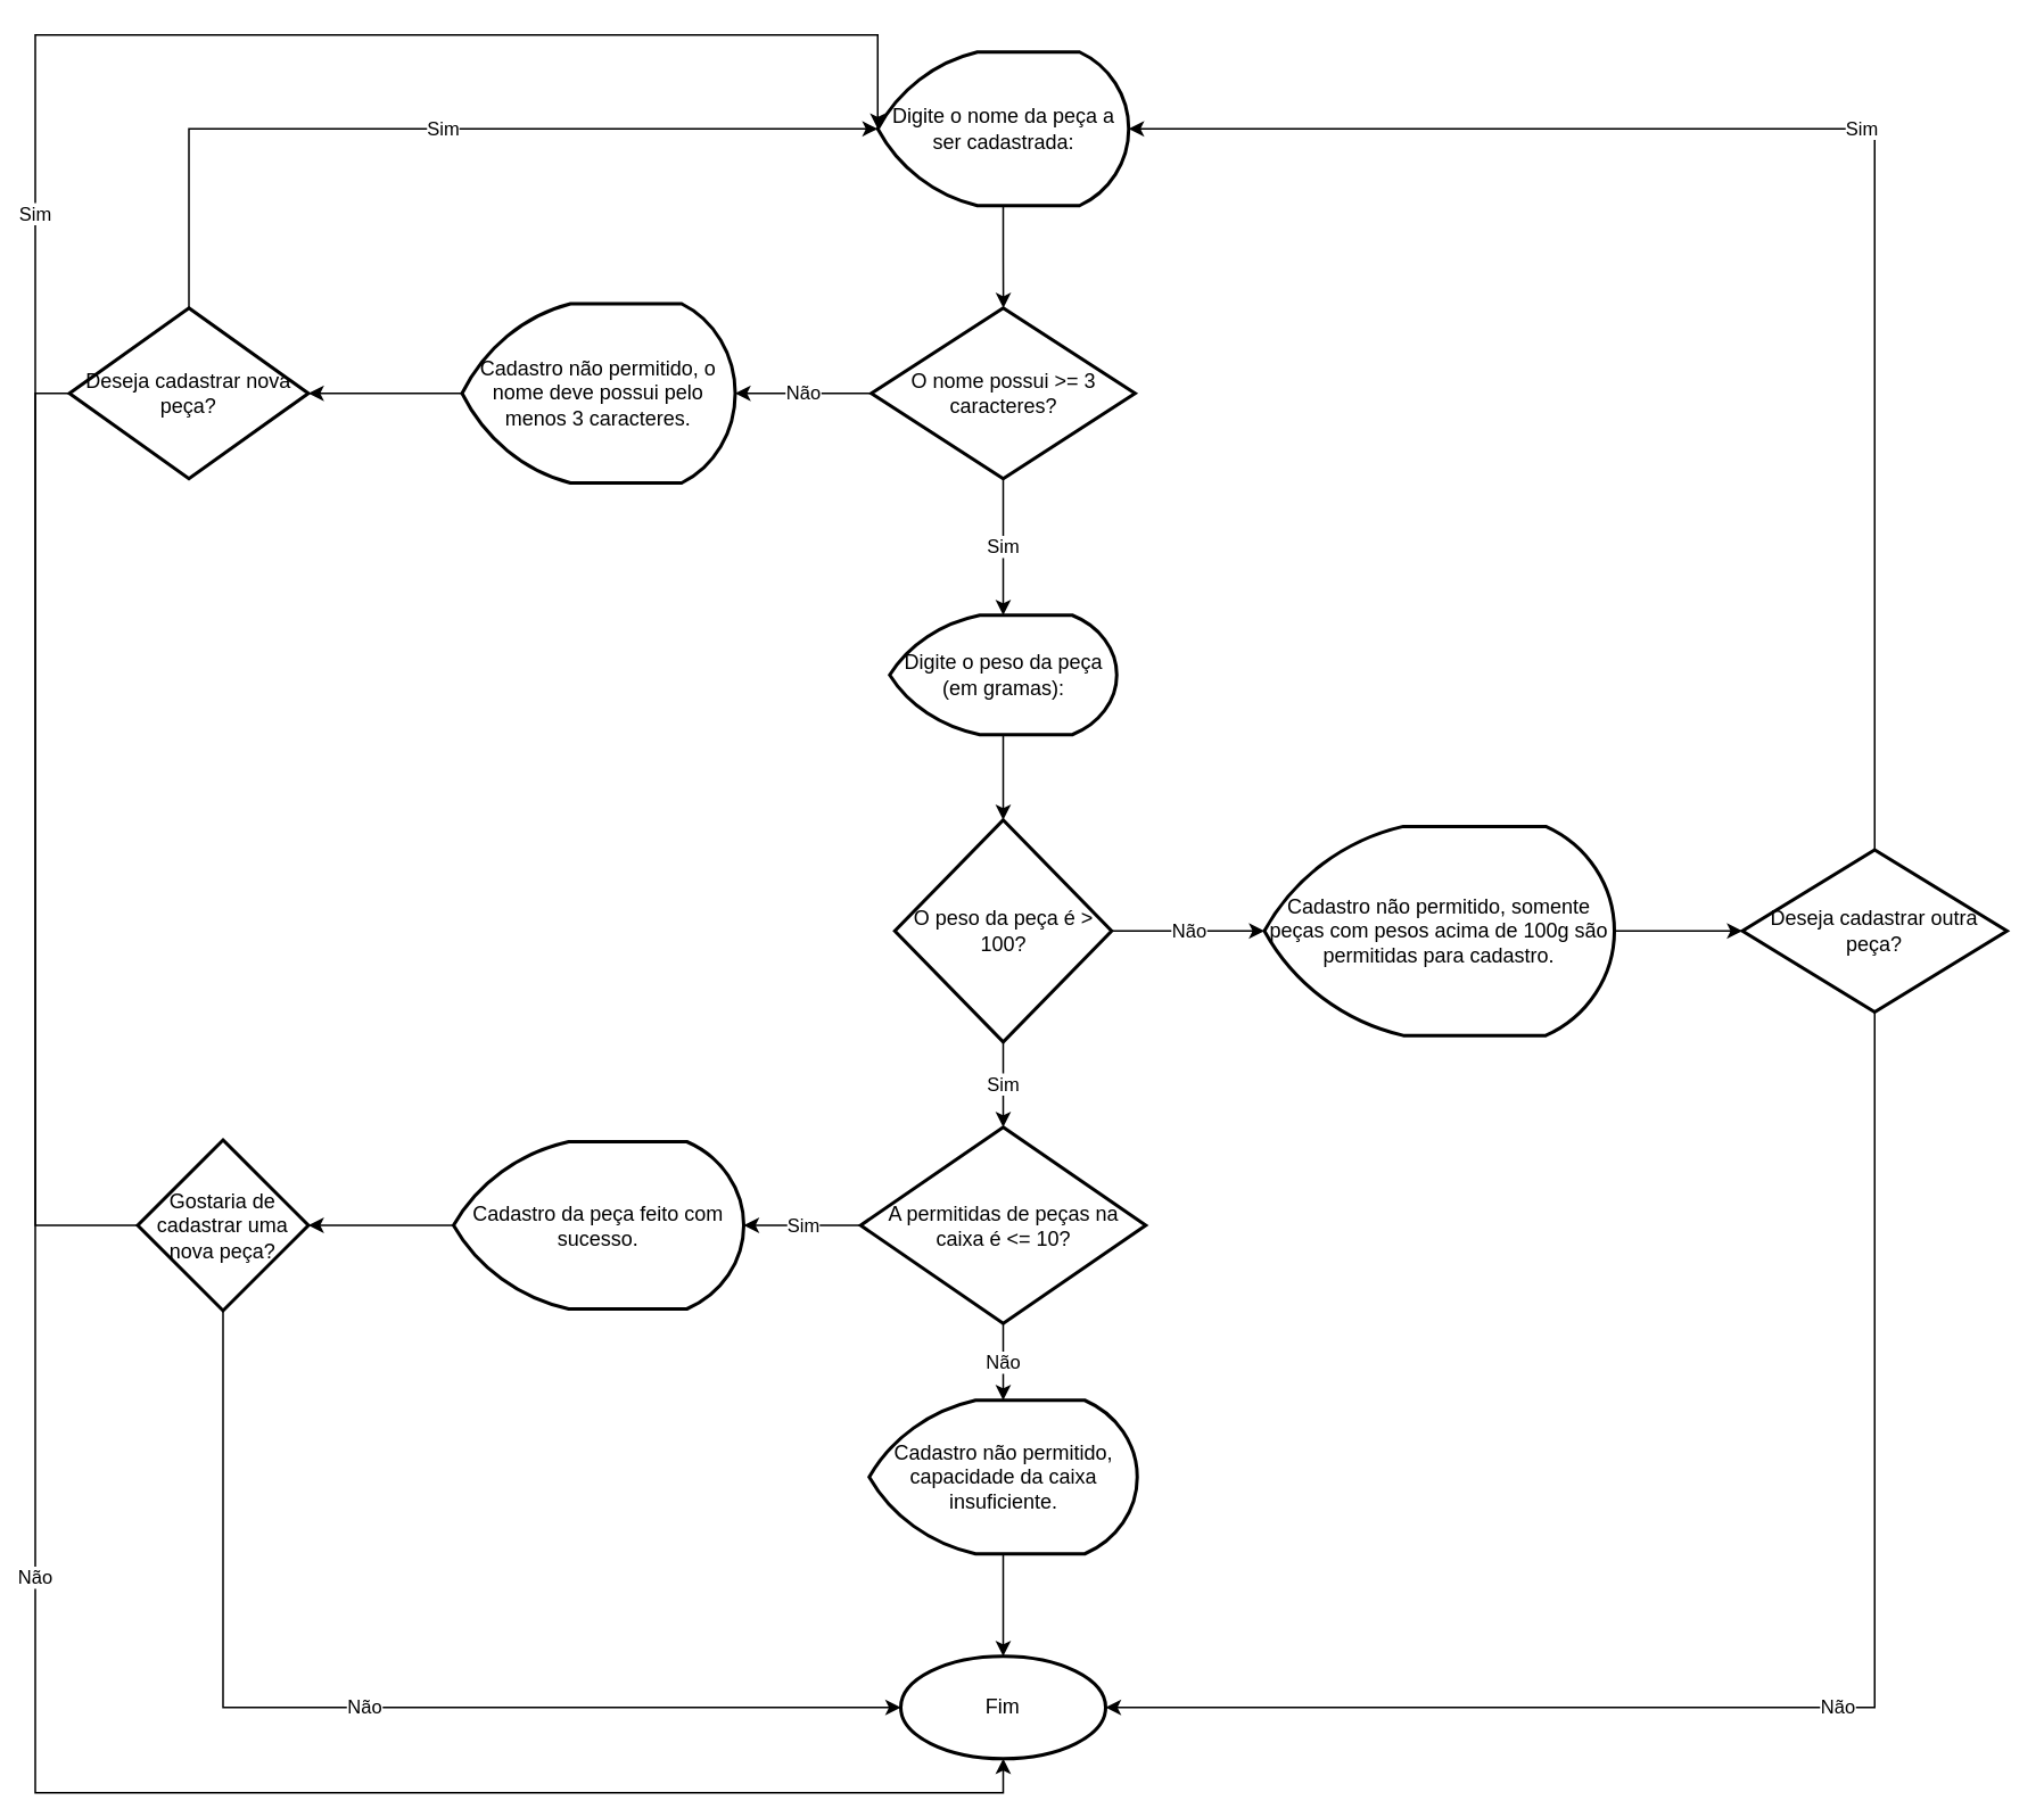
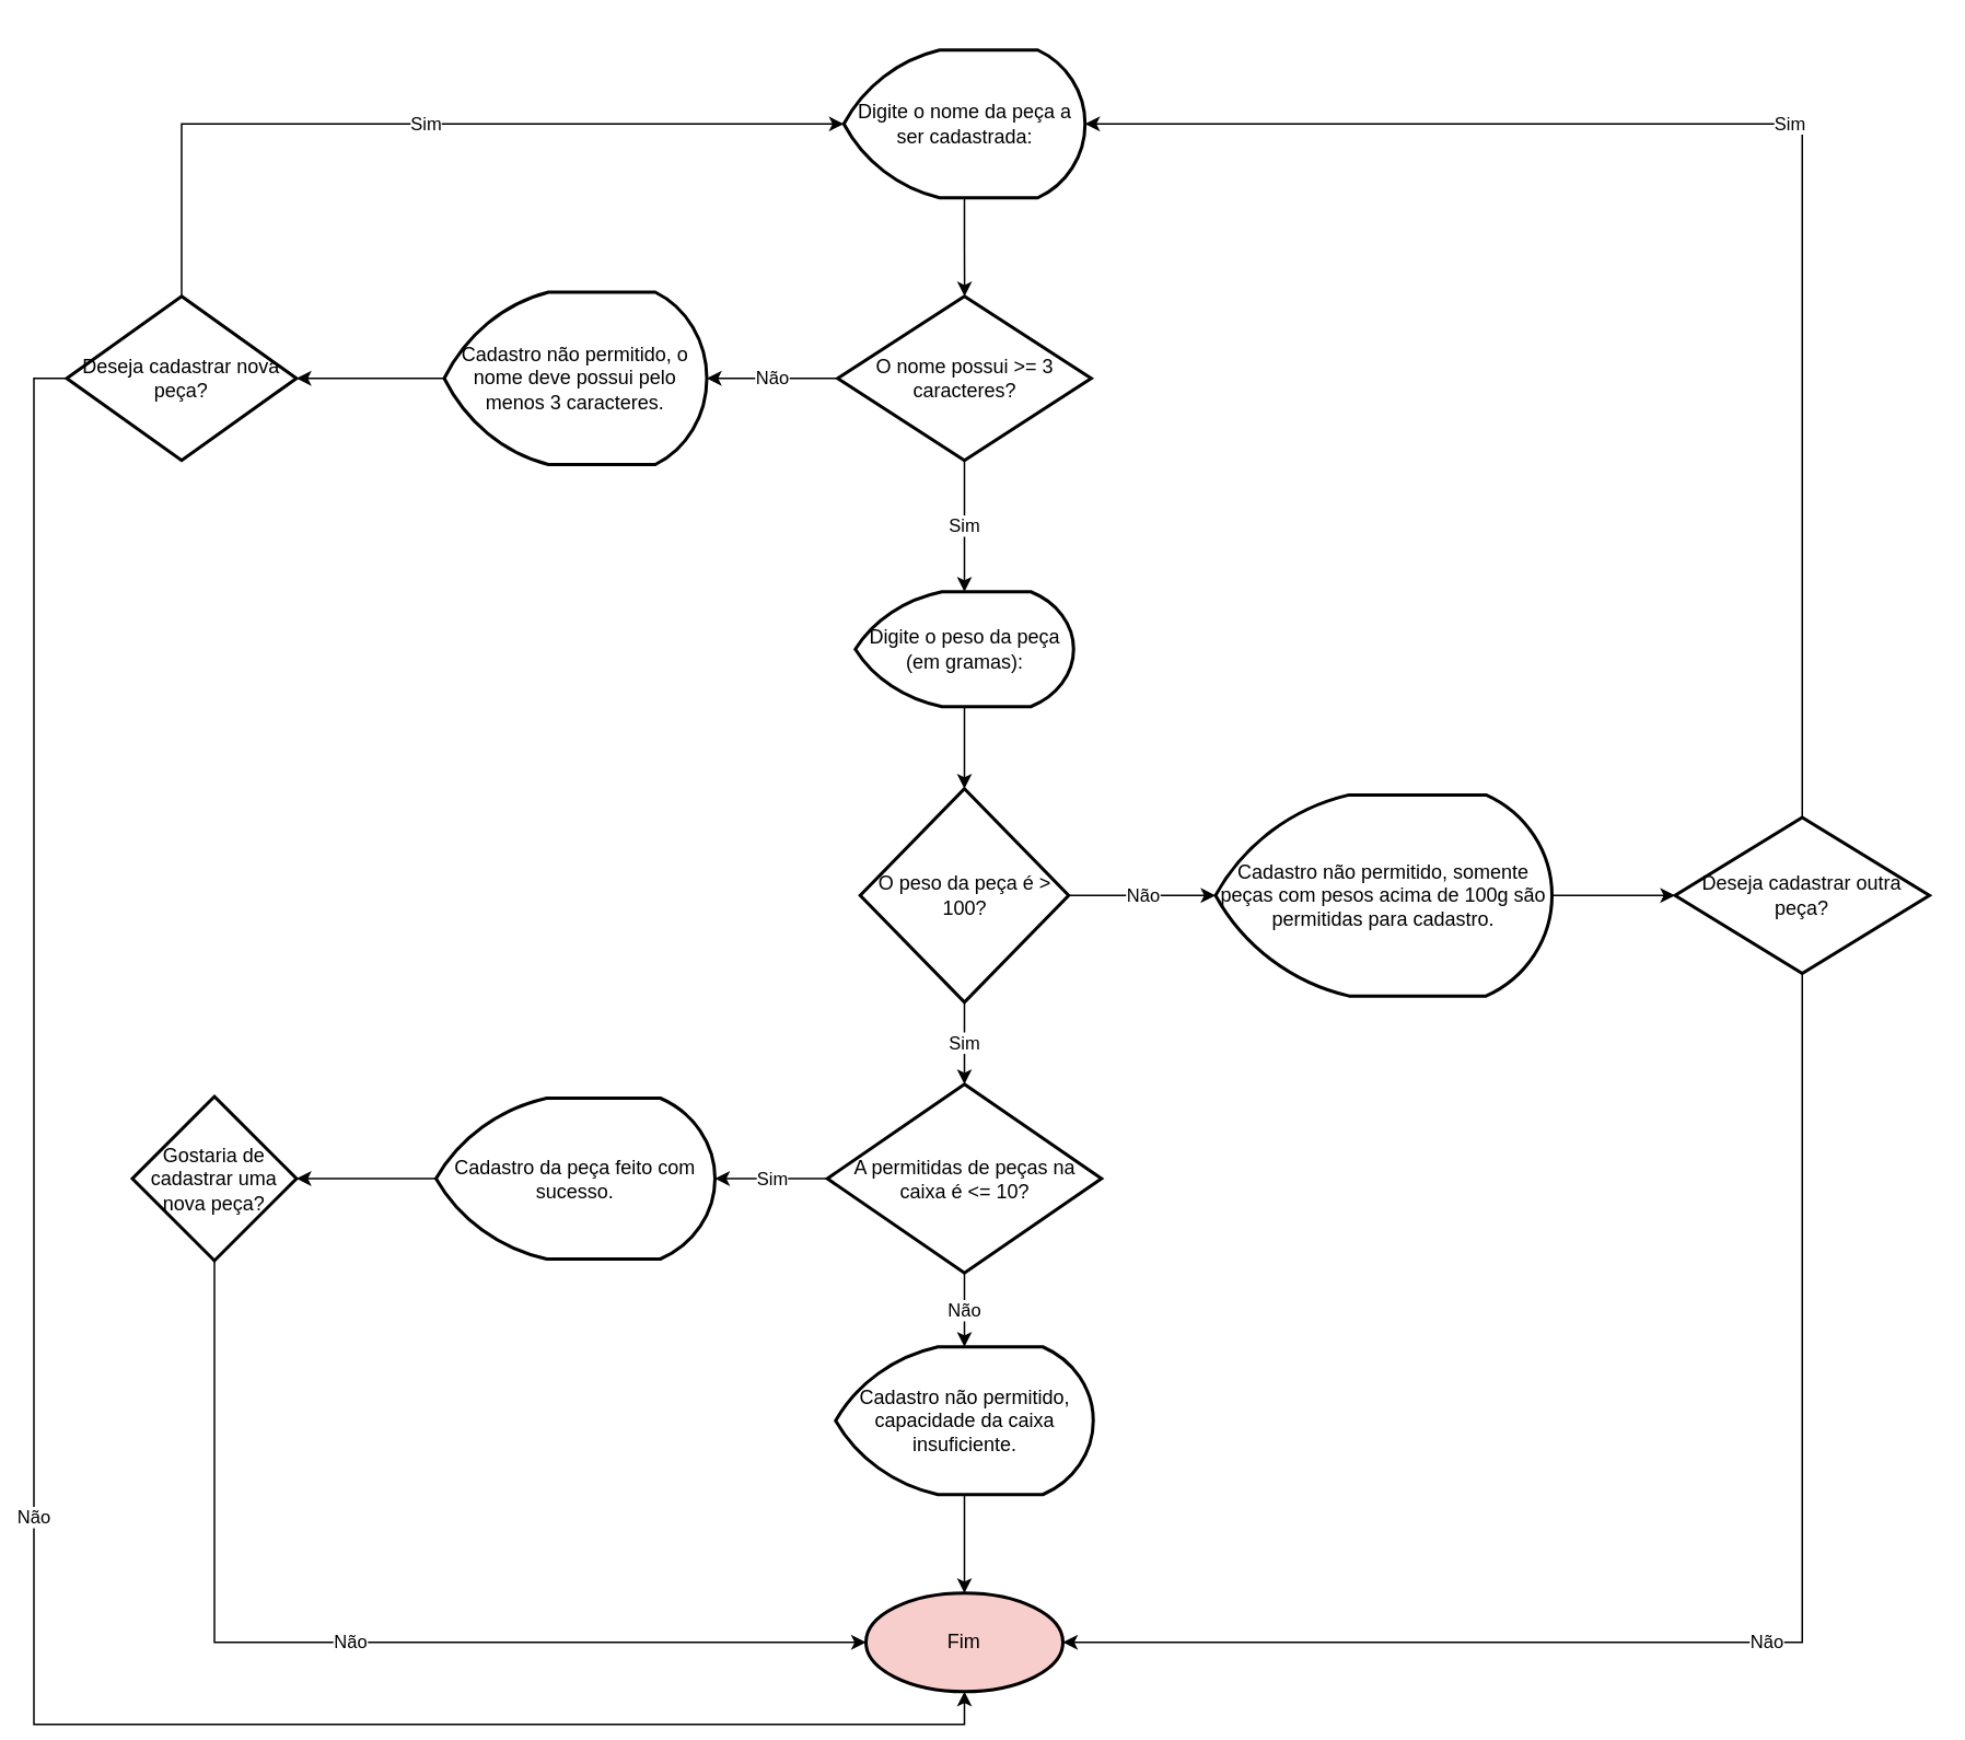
  <mxCell id="0" />
  <mxCell id="1" parent="0" />
  <mxCell id="2" value="" style="edgeStyle=orthogonalEdgeStyle;rounded=0;orthogonalLoop=1;jettySize=auto;html=1;" edge="1" parent="1" source="3" target="6"><mxGeometry relative="1" as="geometry" /></mxCell>
  <mxCell id="3" value="Digite o nome da peça a ser cadastrada:" style="strokeWidth=2;html=1;shape=mxgraph.flowchart.display;whiteSpace=wrap;" vertex="1" parent="1"><mxGeometry x="513.5" y="30" width="147" height="90" as="geometry" /></mxCell>
  <mxCell id="4" value="Não" style="edgeStyle=orthogonalEdgeStyle;rounded=0;orthogonalLoop=1;jettySize=auto;html=1;exitX=0;exitY=0.5;exitDx=0;exitDy=0;" edge="1" parent="1" source="6" target="8"><mxGeometry relative="1" as="geometry" /></mxCell>
  <mxCell id="5" value="Sim" style="edgeStyle=orthogonalEdgeStyle;rounded=0;orthogonalLoop=1;jettySize=auto;html=1;exitX=0.5;exitY=1;exitDx=0;exitDy=0;entryX=0.5;entryY=0;entryDx=0;entryDy=0;entryPerimeter=0;" edge="1" parent="1" source="6" target="13"><mxGeometry relative="1" as="geometry" /></mxCell>
  <mxCell id="6" value="O nome possui &amp;gt;= 3 caracteres?" style="rhombus;whiteSpace=wrap;html=1;strokeWidth=2;" vertex="1" parent="1"><mxGeometry x="509.75" y="180" width="154.5" height="100" as="geometry" /></mxCell>
  <mxCell id="7" value="" style="edgeStyle=orthogonalEdgeStyle;rounded=0;orthogonalLoop=1;jettySize=auto;html=1;" edge="1" parent="1" source="8" target="11"><mxGeometry relative="1" as="geometry" /></mxCell>
  <mxCell id="8" value="Cadastro não permitido, o nome deve possui pelo menos 3 caracteres." style="strokeWidth=2;html=1;shape=mxgraph.flowchart.display;whiteSpace=wrap;" vertex="1" parent="1"><mxGeometry x="270" y="177.5" width="160" height="105" as="geometry" /></mxCell>
  <mxCell id="9" value="Sim" style="edgeStyle=orthogonalEdgeStyle;rounded=0;orthogonalLoop=1;jettySize=auto;html=1;exitX=0.5;exitY=0;exitDx=0;exitDy=0;entryX=0;entryY=0.5;entryDx=0;entryDy=0;entryPerimeter=0;" edge="1" parent="1" source="11" target="3"><mxGeometry relative="1" as="geometry" /></mxCell>
  <mxCell id="10" value="Não" style="edgeStyle=orthogonalEdgeStyle;rounded=0;orthogonalLoop=1;jettySize=auto;html=1;exitX=0;exitY=0.5;exitDx=0;exitDy=0;entryX=0.5;entryY=1;entryDx=0;entryDy=0;" edge="1" parent="1" source="11" target="32"><mxGeometry relative="1" as="geometry" /></mxCell>
  <mxCell id="11" value="Deseja cadastrar nova peça?" style="rhombus;whiteSpace=wrap;html=1;strokeWidth=2;" vertex="1" parent="1"><mxGeometry x="40" y="180" width="140" height="100" as="geometry" /></mxCell>
  <mxCell id="12" value="" style="edgeStyle=orthogonalEdgeStyle;rounded=0;orthogonalLoop=1;jettySize=auto;html=1;" edge="1" parent="1" source="13" target="16"><mxGeometry relative="1" as="geometry" /></mxCell>
  <mxCell id="13" value="Digite o peso da peça (em gramas):" style="strokeWidth=2;html=1;shape=mxgraph.flowchart.display;whiteSpace=wrap;" vertex="1" parent="1"><mxGeometry x="520.5" y="360" width="133" height="70" as="geometry" /></mxCell>
  <mxCell id="14" value="Sim" style="edgeStyle=orthogonalEdgeStyle;rounded=0;orthogonalLoop=1;jettySize=auto;html=1;" edge="1" parent="1" source="16" target="24"><mxGeometry relative="1" as="geometry" /></mxCell>
  <mxCell id="15" value="Não" style="edgeStyle=orthogonalEdgeStyle;rounded=0;orthogonalLoop=1;jettySize=auto;html=1;exitX=1;exitY=0.5;exitDx=0;exitDy=0;entryX=0;entryY=0.5;entryDx=0;entryDy=0;entryPerimeter=0;" edge="1" parent="1" source="16" target="18"><mxGeometry relative="1" as="geometry" /></mxCell>
  <mxCell id="16" value="O peso da peça é &amp;gt; 100?" style="rhombus;whiteSpace=wrap;html=1;strokeWidth=2;" vertex="1" parent="1"><mxGeometry x="523.5" y="480" width="127" height="130" as="geometry" /></mxCell>
  <mxCell id="17" style="edgeStyle=orthogonalEdgeStyle;rounded=0;orthogonalLoop=1;jettySize=auto;html=1;exitX=1;exitY=0.5;exitDx=0;exitDy=0;exitPerimeter=0;entryX=0;entryY=0.5;entryDx=0;entryDy=0;" edge="1" parent="1" source="18" target="21"><mxGeometry relative="1" as="geometry" /></mxCell>
  <mxCell id="18" value="Cadastro não permitido, somente peças com pesos acima de 100g são permitidas para cadastro." style="strokeWidth=2;html=1;shape=mxgraph.flowchart.display;whiteSpace=wrap;" vertex="1" parent="1"><mxGeometry x="740" y="483.75" width="205" height="122.5" as="geometry" /></mxCell>
  <mxCell id="19" value="Sim" style="edgeStyle=orthogonalEdgeStyle;rounded=0;orthogonalLoop=1;jettySize=auto;html=1;exitX=0.5;exitY=0;exitDx=0;exitDy=0;entryX=1;entryY=0.5;entryDx=0;entryDy=0;entryPerimeter=0;" edge="1" parent="1" source="21" target="3"><mxGeometry relative="1" as="geometry" /></mxCell>
  <mxCell id="20" value="Não" style="edgeStyle=orthogonalEdgeStyle;rounded=0;orthogonalLoop=1;jettySize=auto;html=1;exitX=0.5;exitY=1;exitDx=0;exitDy=0;entryX=1;entryY=0.5;entryDx=0;entryDy=0;" edge="1" parent="1" source="21" target="32"><mxGeometry relative="1" as="geometry" /></mxCell>
  <mxCell id="21" value="Deseja cadastrar outra peça?" style="rhombus;whiteSpace=wrap;html=1;strokeWidth=2;" vertex="1" parent="1"><mxGeometry x="1020" y="497.5" width="155" height="95" as="geometry" /></mxCell>
  <mxCell id="22" value="Sim" style="edgeStyle=orthogonalEdgeStyle;rounded=0;orthogonalLoop=1;jettySize=auto;html=1;exitX=0;exitY=0.5;exitDx=0;exitDy=0;entryX=1;entryY=0.5;entryDx=0;entryDy=0;entryPerimeter=0;" edge="1" parent="1" source="24" target="26"><mxGeometry relative="1" as="geometry" /></mxCell>
  <mxCell id="23" value="Não" style="edgeStyle=orthogonalEdgeStyle;rounded=0;orthogonalLoop=1;jettySize=auto;html=1;exitX=0.5;exitY=1;exitDx=0;exitDy=0;entryX=0.5;entryY=0;entryDx=0;entryDy=0;entryPerimeter=0;" edge="1" parent="1" source="24" target="31"><mxGeometry relative="1" as="geometry" /></mxCell>
  <mxCell id="24" value="A permitidas de peças na caixa é &amp;lt;= 10?" style="rhombus;whiteSpace=wrap;html=1;strokeWidth=2;" vertex="1" parent="1"><mxGeometry x="503.5" y="660" width="167" height="115" as="geometry" /></mxCell>
  <mxCell id="25" style="edgeStyle=orthogonalEdgeStyle;rounded=0;orthogonalLoop=1;jettySize=auto;html=1;exitX=0;exitY=0.5;exitDx=0;exitDy=0;exitPerimeter=0;entryX=1;entryY=0.5;entryDx=0;entryDy=0;entryPerimeter=0;" edge="1" parent="1" source="26" target="29"><mxGeometry relative="1" as="geometry" /></mxCell>
  <mxCell id="26" value="Cadastro da peça feito com sucesso." style="strokeWidth=2;html=1;shape=mxgraph.flowchart.display;whiteSpace=wrap;" vertex="1" parent="1"><mxGeometry x="265" y="668.5" width="170" height="98" as="geometry" /></mxCell>
- <mxCell id="27" value="Sim" style="edgeStyle=orthogonalEdgeStyle;rounded=0;orthogonalLoop=1;jettySize=auto;html=1;exitX=0;exitY=0.5;exitDx=0;exitDy=0;exitPerimeter=0;entryX=0;entryY=0.5;entryDx=0;entryDy=0;entryPerimeter=0;" edge="1" parent="1" source="29" target="3"><mxGeometry relative="1" as="geometry"><Array as="points"><mxPoint x="20" y="718" /><mxPoint x="20" y="20" /><mxPoint x="514" y="20" /></Array></mxGeometry></mxCell>
  <mxCell id="28" value="Não" style="edgeStyle=orthogonalEdgeStyle;rounded=0;orthogonalLoop=1;jettySize=auto;html=1;exitX=0.5;exitY=1;exitDx=0;exitDy=0;exitPerimeter=0;entryX=0;entryY=0.5;entryDx=0;entryDy=0;" edge="1" parent="1" source="29" target="32"><mxGeometry relative="1" as="geometry" /></mxCell>
  <mxCell id="29" value="Gostaria de cadastrar uma nova peça?" style="strokeWidth=2;html=1;shape=mxgraph.flowchart.decision;whiteSpace=wrap;" vertex="1" parent="1"><mxGeometry x="80" y="667.5" width="100" height="100" as="geometry" /></mxCell>
  <mxCell id="30" value="" style="edgeStyle=orthogonalEdgeStyle;rounded=0;orthogonalLoop=1;jettySize=auto;html=1;" edge="1" parent="1" source="31" target="32"><mxGeometry relative="1" as="geometry" /></mxCell>
  <mxCell id="31" value="Cadastro não permitido, capacidade da caixa insuficiente." style="strokeWidth=2;html=1;shape=mxgraph.flowchart.display;whiteSpace=wrap;" vertex="1" parent="1"><mxGeometry x="508.5" y="820" width="157" height="90" as="geometry" /></mxCell>
- <mxCell id="32" value="Fim" style="ellipse;whiteSpace=wrap;html=1;strokeWidth=2;" vertex="1" parent="1"><mxGeometry x="527" y="970" width="120" height="60" as="geometry" /></mxCell>
+ <mxCell id="32" value="Fim" style="ellipse;whiteSpace=wrap;html=1;strokeWidth=2;fillColor=#f8cecc;" vertex="1" parent="1"><mxGeometry x="527" y="970" width="120" height="60" as="geometry" /></mxCell>
